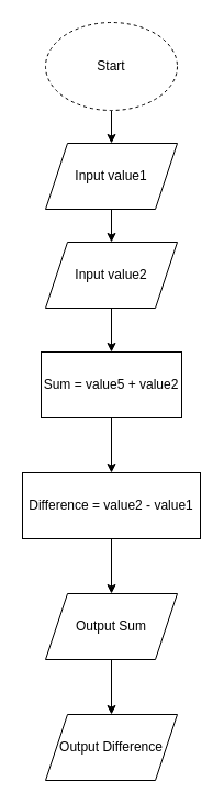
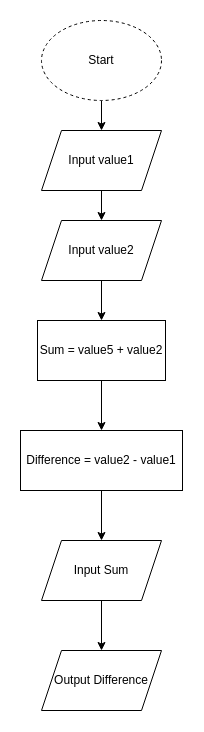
  <mxCell id="0" />
  <mxCell id="1" parent="0" />
  <mxCell id="2" style="edgeStyle=orthogonalEdgeStyle;rounded=0;orthogonalLoop=1;jettySize=auto;html=1;exitX=0.5;exitY=1;exitDx=0;exitDy=0;entryX=0.5;entryY=0;entryDx=0;entryDy=0;" edge="1" parent="1" source="3" target="5"><mxGeometry relative="1" as="geometry" /></mxCell>
  <mxCell id="3" value="Start" style="ellipse;whiteSpace=wrap;html=1;dashed=1;" vertex="1" parent="1"><mxGeometry x="41" y="20" width="120" height="80" as="geometry" /></mxCell>
  <mxCell id="4" style="edgeStyle=orthogonalEdgeStyle;rounded=0;orthogonalLoop=1;jettySize=auto;html=1;exitX=0.5;exitY=1;exitDx=0;exitDy=0;entryX=0.5;entryY=0;entryDx=0;entryDy=0;" edge="1" parent="1" source="5" target="14"><mxGeometry relative="1" as="geometry" /></mxCell>
  <mxCell id="5" value="Input value1" style="shape=parallelogram;perimeter=parallelogramPerimeter;whiteSpace=wrap;html=1;fixedSize=1;" vertex="1" parent="1"><mxGeometry x="41" y="130" width="120" height="60" as="geometry" /></mxCell>
  <mxCell id="6" value="" style="edgeStyle=orthogonalEdgeStyle;rounded=0;orthogonalLoop=1;jettySize=auto;html=1;" edge="1" parent="1" source="7" target="9"><mxGeometry relative="1" as="geometry" /></mxCell>
  <mxCell id="7" value="Sum = value5 + value2" style="whiteSpace=wrap;html=1;" vertex="1" parent="1"><mxGeometry x="37" y="320" width="128" height="60" as="geometry" /></mxCell>
  <mxCell id="8" value="" style="edgeStyle=orthogonalEdgeStyle;rounded=0;orthogonalLoop=1;jettySize=auto;html=1;" edge="1" parent="1" source="9" target="11"><mxGeometry relative="1" as="geometry" /></mxCell>
  <mxCell id="9" value="Difference = value2 - value1" style="whiteSpace=wrap;html=1;" vertex="1" parent="1"><mxGeometry x="20" y="430" width="162" height="60" as="geometry" /></mxCell>
  <mxCell id="10" value="" style="edgeStyle=orthogonalEdgeStyle;rounded=0;orthogonalLoop=1;jettySize=auto;html=1;" edge="1" parent="1" source="11" target="12"><mxGeometry relative="1" as="geometry" /></mxCell>
- <mxCell id="11" value="Output Sum" style="shape=parallelogram;perimeter=parallelogramPerimeter;whiteSpace=wrap;html=1;fixedSize=1;" vertex="1" parent="1"><mxGeometry x="41" y="540" width="120" height="60" as="geometry" /></mxCell>
+ <mxCell id="11" value="Input Sum" style="shape=parallelogram;perimeter=parallelogramPerimeter;whiteSpace=wrap;html=1;fixedSize=1;" vertex="1" parent="1"><mxGeometry x="41" y="540" width="120" height="60" as="geometry" /></mxCell>
  <mxCell id="12" value="Output Difference" style="shape=parallelogram;perimeter=parallelogramPerimeter;whiteSpace=wrap;html=1;fixedSize=1;" vertex="1" parent="1"><mxGeometry x="41" y="650" width="120" height="60" as="geometry" /></mxCell>
  <mxCell id="13" style="edgeStyle=orthogonalEdgeStyle;rounded=0;orthogonalLoop=1;jettySize=auto;html=1;exitX=0.5;exitY=1;exitDx=0;exitDy=0;entryX=0.5;entryY=0;entryDx=0;entryDy=0;" edge="1" parent="1" source="14" target="7"><mxGeometry relative="1" as="geometry" /></mxCell>
  <mxCell id="14" value="Input value2" style="shape=parallelogram;perimeter=parallelogramPerimeter;whiteSpace=wrap;html=1;fixedSize=1;" vertex="1" parent="1"><mxGeometry x="41" y="220" width="120" height="60" as="geometry" /></mxCell>
